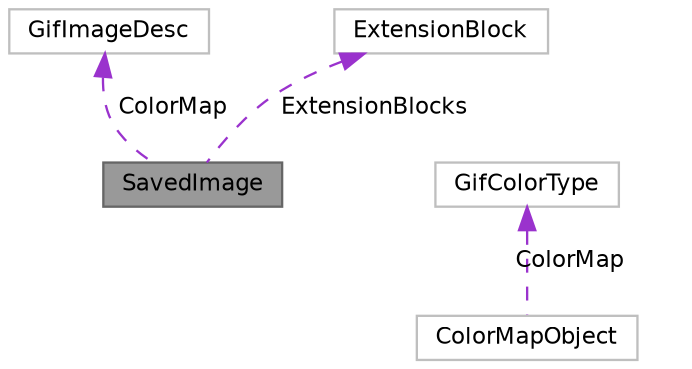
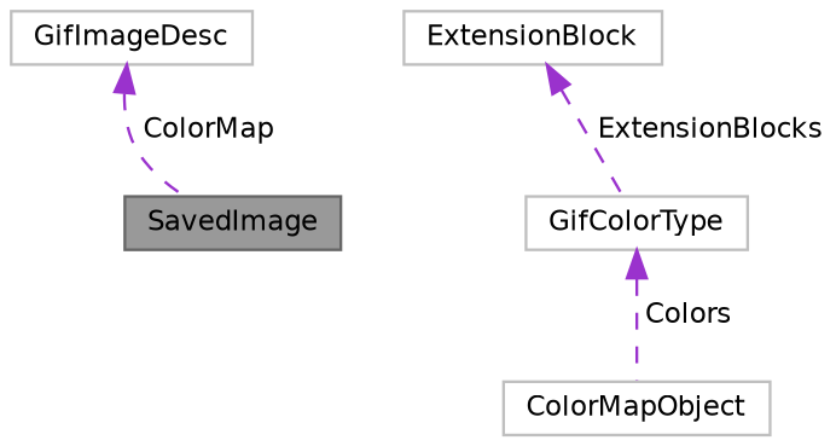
  digraph {
    node [color=grey75 fillcolor=white fontname=Helvetica fontsize=10 shape=box style=filled]
    edge [color=darkorchid3 dir=back fontname=Helvetica fontsize=10 labelfontname=Helvetica labelfontsize=10 style=dashed]
    n1 [color=gray40 fillcolor=grey60 fontcolor=black height=0.2 label=SavedImage width=0.4]
    n2 [height=0.2 label=GifImageDesc width=0.4]
    n3 [height=0.2 label=ColorMapObject width=0.4]
    n4 [height=0.2 label=GifColorType width=0.4]
    n5 [height=0.2 label=ExtensionBlock width=0.4]
    n2 -> n1 [label=" ColorMap"]
-   n4 -> n3 [label=" ColorMap"]
-   n5 -> n1 [label=" ExtensionBlocks"]
+   n4 -> n3 [label=" Colors"]
+   n5 -> n4 [label=" ExtensionBlocks"]
  }
